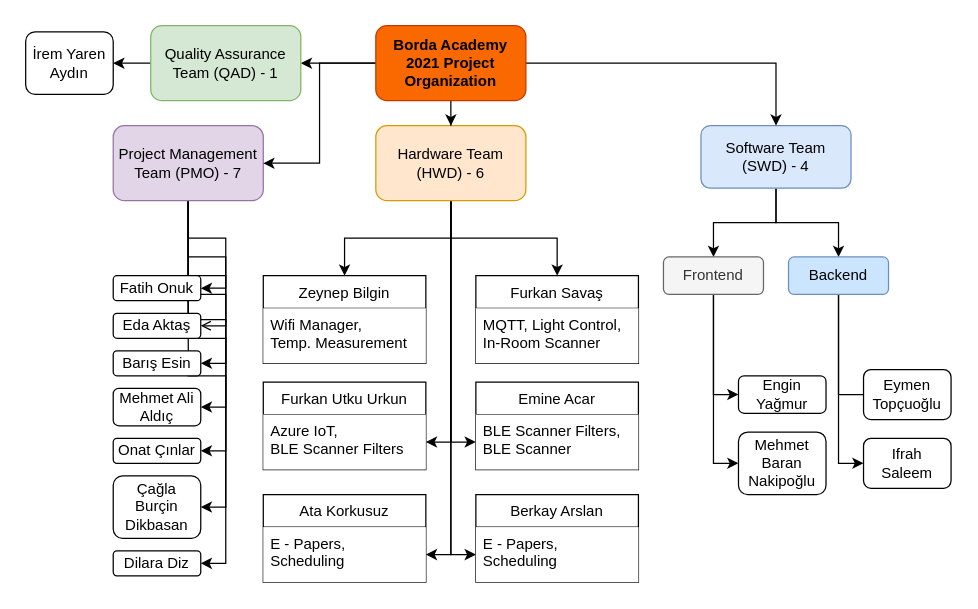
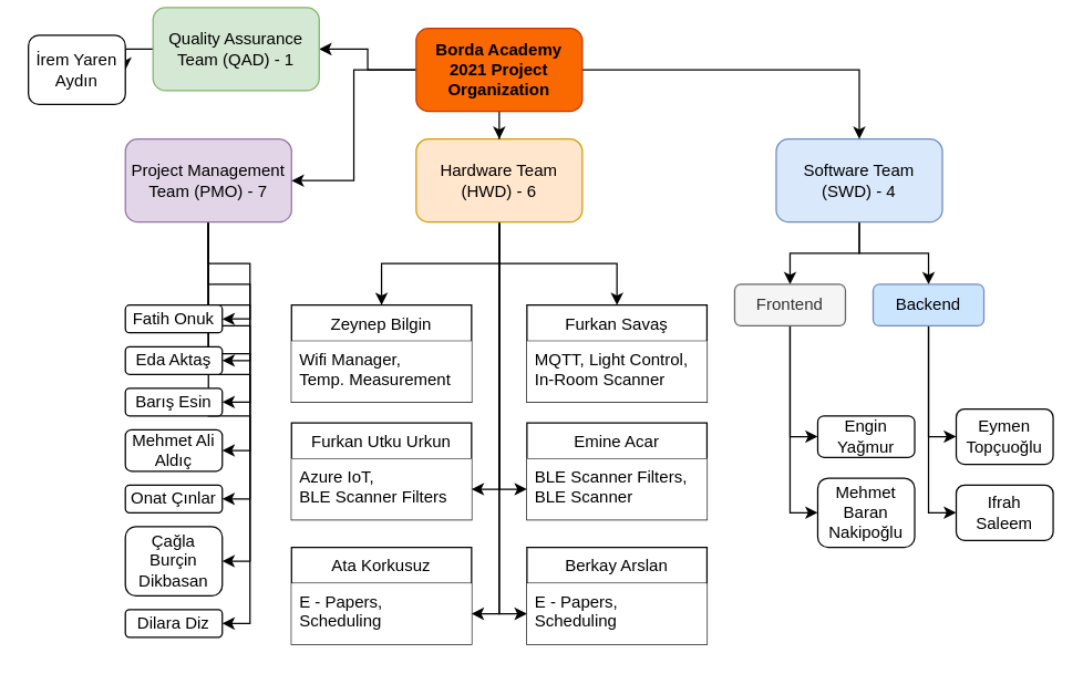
  <mxCell id="0" />
  <mxCell id="1" parent="0" />
  <mxCell id="2" style="edgeStyle=orthogonalEdgeStyle;rounded=0;orthogonalLoop=1;jettySize=auto;html=1;entryX=1;entryY=0.5;entryDx=0;entryDy=0;" edge="1" parent="1" source="9" target="45"><mxGeometry relative="1" as="geometry" /></mxCell>
- <mxCell id="3" style="edgeStyle=orthogonalEdgeStyle;rounded=0;orthogonalLoop=1;jettySize=auto;html=1;entryX=1;entryY=0.5;entryDx=0;entryDy=0;endArrow=open;" edge="1" parent="1" source="9" target="46"><mxGeometry relative="1" as="geometry" /></mxCell>
+ <mxCell id="3" style="edgeStyle=orthogonalEdgeStyle;rounded=0;orthogonalLoop=1;jettySize=auto;html=1;entryX=1;entryY=0.5;entryDx=0;entryDy=0;" edge="1" parent="1" source="9" target="46"><mxGeometry relative="1" as="geometry" /></mxCell>
  <mxCell id="4" style="edgeStyle=orthogonalEdgeStyle;rounded=0;orthogonalLoop=1;jettySize=auto;html=1;entryX=1;entryY=0.5;entryDx=0;entryDy=0;" edge="1" parent="1" source="9" target="47"><mxGeometry relative="1" as="geometry" /></mxCell>
  <mxCell id="5" style="edgeStyle=orthogonalEdgeStyle;rounded=0;orthogonalLoop=1;jettySize=auto;html=1;entryX=1;entryY=0.5;entryDx=0;entryDy=0;" edge="1" parent="1" source="9" target="48"><mxGeometry relative="1" as="geometry" /></mxCell>
  <mxCell id="6" style="edgeStyle=orthogonalEdgeStyle;rounded=0;orthogonalLoop=1;jettySize=auto;html=1;entryX=1;entryY=0.5;entryDx=0;entryDy=0;" edge="1" parent="1" source="9" target="49"><mxGeometry relative="1" as="geometry" /></mxCell>
  <mxCell id="7" style="edgeStyle=orthogonalEdgeStyle;rounded=0;orthogonalLoop=1;jettySize=auto;html=1;entryX=1;entryY=0.5;entryDx=0;entryDy=0;" edge="1" parent="1" source="9" target="50"><mxGeometry relative="1" as="geometry" /></mxCell>
  <mxCell id="8" style="edgeStyle=orthogonalEdgeStyle;rounded=0;orthogonalLoop=1;jettySize=auto;html=1;entryX=1;entryY=0.5;entryDx=0;entryDy=0;" edge="1" parent="1" source="9" target="51"><mxGeometry relative="1" as="geometry" /></mxCell>
  <mxCell id="9" value="Project Management Team (PMO) - 7" style="rounded=1;whiteSpace=wrap;html=1;fillColor=#e1d5e7;strokeColor=#9673a6;" vertex="1" parent="1"><mxGeometry x="90" y="100" width="120" height="60" as="geometry" /></mxCell>
  <mxCell id="10" style="edgeStyle=orthogonalEdgeStyle;rounded=0;orthogonalLoop=1;jettySize=auto;html=1;entryX=0.5;entryY=0;entryDx=0;entryDy=0;" edge="1" parent="1" source="16" target="43"><mxGeometry relative="1" as="geometry" /></mxCell>
  <mxCell id="11" style="edgeStyle=orthogonalEdgeStyle;rounded=0;orthogonalLoop=1;jettySize=auto;html=1;entryX=0.5;entryY=0;entryDx=0;entryDy=0;" edge="1" parent="1" source="16" target="33"><mxGeometry relative="1" as="geometry" /></mxCell>
  <mxCell id="12" style="edgeStyle=orthogonalEdgeStyle;rounded=0;orthogonalLoop=1;jettySize=auto;html=1;entryX=1;entryY=0.5;entryDx=0;entryDy=0;" edge="1" parent="1" source="16" target="42"><mxGeometry relative="1" as="geometry" /></mxCell>
  <mxCell id="13" style="edgeStyle=orthogonalEdgeStyle;rounded=0;orthogonalLoop=1;jettySize=auto;html=1;entryX=0;entryY=0.5;entryDx=0;entryDy=0;" edge="1" parent="1" source="16" target="36"><mxGeometry relative="1" as="geometry"><Array as="points"><mxPoint x="360" y="353" /></Array></mxGeometry></mxCell>
  <mxCell id="14" style="edgeStyle=orthogonalEdgeStyle;rounded=0;orthogonalLoop=1;jettySize=auto;html=1;entryX=1;entryY=0.5;entryDx=0;entryDy=0;" edge="1" parent="1" source="16" target="40"><mxGeometry relative="1" as="geometry" /></mxCell>
  <mxCell id="15" style="edgeStyle=orthogonalEdgeStyle;rounded=0;orthogonalLoop=1;jettySize=auto;html=1;entryX=0;entryY=0.5;entryDx=0;entryDy=0;" edge="1" parent="1" source="16" target="38"><mxGeometry relative="1" as="geometry"><Array as="points"><mxPoint x="360" y="443" /></Array></mxGeometry></mxCell>
  <mxCell id="16" value="Hardware Team (HWD) - 6" style="rounded=1;whiteSpace=wrap;html=1;fillColor=#ffe6cc;strokeColor=#d79b00;" vertex="1" parent="1"><mxGeometry x="300" y="100" width="120" height="60" as="geometry" /></mxCell>
  <mxCell id="17" style="edgeStyle=orthogonalEdgeStyle;rounded=0;orthogonalLoop=1;jettySize=auto;html=1;entryX=0.5;entryY=0;entryDx=0;entryDy=0;" edge="1" parent="1" source="19" target="27"><mxGeometry relative="1" as="geometry" /></mxCell>
  <mxCell id="18" style="edgeStyle=orthogonalEdgeStyle;rounded=0;orthogonalLoop=1;jettySize=auto;html=1;" edge="1" parent="1" source="19" target="32"><mxGeometry relative="1" as="geometry" /></mxCell>
- <mxCell id="19" value="Software Team (SWD) - 4" style="rounded=1;whiteSpace=wrap;html=1;fillColor=#dae8fc;strokeColor=#6c8ebf;" vertex="1" parent="1"><mxGeometry x="560" y="100" width="120" height="50" as="geometry" /></mxCell>
+ <mxCell id="19" value="Software Team (SWD) - 4" style="rounded=1;whiteSpace=wrap;html=1;fillColor=#dae8fc;strokeColor=#6c8ebf;" vertex="1" parent="1"><mxGeometry x="560" y="100" width="120" height="60" as="geometry" /></mxCell>
  <mxCell id="20" style="edgeStyle=orthogonalEdgeStyle;rounded=0;orthogonalLoop=1;jettySize=auto;html=1;entryX=0.5;entryY=0;entryDx=0;entryDy=0;" edge="1" parent="1" source="24" target="16"><mxGeometry relative="1" as="geometry" /></mxCell>
  <mxCell id="21" style="edgeStyle=orthogonalEdgeStyle;rounded=0;orthogonalLoop=1;jettySize=auto;html=1;entryX=1;entryY=0.5;entryDx=0;entryDy=0;" edge="1" parent="1" source="24" target="29"><mxGeometry relative="1" as="geometry" /></mxCell>
  <mxCell id="22" style="edgeStyle=orthogonalEdgeStyle;rounded=0;orthogonalLoop=1;jettySize=auto;html=1;" edge="1" parent="1" source="24" target="19"><mxGeometry relative="1" as="geometry" /></mxCell>
  <mxCell id="23" style="edgeStyle=orthogonalEdgeStyle;rounded=0;orthogonalLoop=1;jettySize=auto;html=1;entryX=1;entryY=0.5;entryDx=0;entryDy=0;" edge="1" parent="1" source="24" target="9"><mxGeometry relative="1" as="geometry" /></mxCell>
  <mxCell id="24" value="Borda Academy 2021 Project Organization" style="rounded=1;whiteSpace=wrap;html=1;fillColor=#fa6800;strokeColor=#C73500;fontColor=#000000;fontStyle=1" vertex="1" parent="1"><mxGeometry x="300" y="20" width="120" height="60" as="geometry" /></mxCell>
  <mxCell id="25" style="edgeStyle=orthogonalEdgeStyle;rounded=0;orthogonalLoop=1;jettySize=auto;html=1;entryX=0;entryY=0.5;entryDx=0;entryDy=0;" edge="1" parent="1" source="27" target="56"><mxGeometry relative="1" as="geometry" /></mxCell>
  <mxCell id="26" style="edgeStyle=orthogonalEdgeStyle;rounded=0;orthogonalLoop=1;jettySize=auto;html=1;entryX=0;entryY=0.5;entryDx=0;entryDy=0;" edge="1" parent="1" source="27" target="52"><mxGeometry relative="1" as="geometry" /></mxCell>
  <mxCell id="27" value="Frontend" style="rounded=1;whiteSpace=wrap;html=1;fillColor=#f5f5f5;strokeColor=#666666;fontColor=#333333;" vertex="1" parent="1"><mxGeometry x="530" y="205" width="80" height="30" as="geometry" /></mxCell>
  <mxCell id="28" style="edgeStyle=orthogonalEdgeStyle;rounded=0;orthogonalLoop=1;jettySize=auto;html=1;entryX=1;entryY=0.5;entryDx=0;entryDy=0;" edge="1" parent="1" source="29" target="54"><mxGeometry relative="1" as="geometry" /></mxCell>
- <mxCell id="29" value="Quality Assurance Team (QAD) - 1" style="rounded=1;whiteSpace=wrap;html=1;fillColor=#d5e8d4;strokeColor=#82b366;" vertex="1" parent="1"><mxGeometry x="120" y="20" width="120" height="60" as="geometry" /></mxCell>
- <mxCell id="30" style="edgeStyle=orthogonalEdgeStyle;rounded=0;orthogonalLoop=1;jettySize=auto;html=1;entryX=0;entryY=0.5;entryDx=0;entryDy=0;endArrow=none;" edge="1" parent="1" source="32" target="55"><mxGeometry relative="1" as="geometry" /></mxCell>
+ <mxCell id="29" value="Quality Assurance Team (QAD) - 1" style="rounded=1;whiteSpace=wrap;html=1;fillColor=#d5e8d4;strokeColor=#82b366;" vertex="1" parent="1"><mxGeometry x="110" y="5" width="120" height="60" as="geometry" /></mxCell>
+ <mxCell id="30" style="edgeStyle=orthogonalEdgeStyle;rounded=0;orthogonalLoop=1;jettySize=auto;html=1;entryX=0;entryY=0.5;entryDx=0;entryDy=0;" edge="1" parent="1" source="32" target="55"><mxGeometry relative="1" as="geometry" /></mxCell>
  <mxCell id="31" style="edgeStyle=orthogonalEdgeStyle;rounded=0;orthogonalLoop=1;jettySize=auto;html=1;entryX=0;entryY=0.5;entryDx=0;entryDy=0;" edge="1" parent="1" source="32" target="53"><mxGeometry relative="1" as="geometry" /></mxCell>
  <mxCell id="32" value="Backend" style="rounded=1;whiteSpace=wrap;html=1;fillColor=#CCE5FF;strokeColor=#6c8ebf;" vertex="1" parent="1"><mxGeometry x="630" y="205" width="80" height="30" as="geometry" /></mxCell>
  <mxCell id="33" value="Furkan Savaş" style="swimlane;fontStyle=0;childLayout=stackLayout;horizontal=1;startSize=26;fillColor=default;horizontalStack=0;resizeParent=1;resizeParentMax=0;resizeLast=0;collapsible=1;marginBottom=0;shadow=0;rounded=0;" vertex="1" parent="1"><mxGeometry x="380" y="220" width="130" height="70" as="geometry"><mxRectangle x="200" y="430" width="50" height="26" as="alternateBounds" /></mxGeometry></mxCell>
  <mxCell id="34" value="MQTT, Light Control, &#10;In-Room Scanner" style="text;strokeColor=none;fillColor=default;align=left;verticalAlign=top;spacingLeft=4;spacingRight=4;overflow=hidden;rotatable=0;points=[[0,0.5],[1,0.5]];portConstraint=eastwest;" vertex="1" parent="33"><mxGeometry y="26" width="130" height="44" as="geometry" /></mxCell>
  <mxCell id="35" value="Emine Acar" style="swimlane;fontStyle=0;childLayout=stackLayout;horizontal=1;startSize=26;fillColor=default;horizontalStack=0;resizeParent=1;resizeParentMax=0;resizeLast=0;collapsible=1;marginBottom=0;" vertex="1" parent="1"><mxGeometry x="380" y="305" width="130" height="70" as="geometry"><mxRectangle x="200" y="430" width="50" height="26" as="alternateBounds" /></mxGeometry></mxCell>
  <mxCell id="36" value="BLE Scanner Filters,&#10;BLE Scanner" style="text;strokeColor=none;fillColor=default;align=left;verticalAlign=top;spacingLeft=4;spacingRight=4;overflow=hidden;rotatable=0;points=[[0,0.5],[1,0.5]];portConstraint=eastwest;" vertex="1" parent="35"><mxGeometry y="26" width="130" height="44" as="geometry" /></mxCell>
  <mxCell id="37" value="Berkay Arslan" style="swimlane;fontStyle=0;childLayout=stackLayout;horizontal=1;startSize=26;fillColor=default;horizontalStack=0;resizeParent=1;resizeParentMax=0;resizeLast=0;collapsible=1;marginBottom=0;" vertex="1" parent="1"><mxGeometry x="380" y="395" width="130" height="70" as="geometry"><mxRectangle x="200" y="430" width="50" height="26" as="alternateBounds" /></mxGeometry></mxCell>
  <mxCell id="38" value="E - Papers,&#10;Scheduling" style="text;strokeColor=none;fillColor=default;align=left;verticalAlign=top;spacingLeft=4;spacingRight=4;overflow=hidden;rotatable=0;points=[[0,0.5],[1,0.5]];portConstraint=eastwest;" vertex="1" parent="37"><mxGeometry y="26" width="130" height="44" as="geometry" /></mxCell>
  <mxCell id="39" value="Ata Korkusuz" style="swimlane;fontStyle=0;childLayout=stackLayout;horizontal=1;startSize=26;fillColor=default;horizontalStack=0;resizeParent=1;resizeParentMax=0;resizeLast=0;collapsible=1;marginBottom=0;" vertex="1" parent="1"><mxGeometry x="210" y="395" width="130" height="70" as="geometry"><mxRectangle x="200" y="430" width="50" height="26" as="alternateBounds" /></mxGeometry></mxCell>
  <mxCell id="40" value="E - Papers,&#10;Scheduling" style="text;strokeColor=none;fillColor=default;align=left;verticalAlign=top;spacingLeft=4;spacingRight=4;overflow=hidden;rotatable=0;points=[[0,0.5],[1,0.5]];portConstraint=eastwest;" vertex="1" parent="39"><mxGeometry y="26" width="130" height="44" as="geometry" /></mxCell>
  <mxCell id="41" value="Furkan Utku Urkun" style="swimlane;fontStyle=0;childLayout=stackLayout;horizontal=1;startSize=26;fillColor=default;horizontalStack=0;resizeParent=1;resizeParentMax=0;resizeLast=0;collapsible=1;marginBottom=0;" vertex="1" parent="1"><mxGeometry x="210" y="305" width="130" height="70" as="geometry"><mxRectangle x="200" y="430" width="50" height="26" as="alternateBounds" /></mxGeometry></mxCell>
  <mxCell id="42" value="Azure IoT, &#10;BLE Scanner Filters" style="text;strokeColor=none;fillColor=default;align=left;verticalAlign=top;spacingLeft=4;spacingRight=4;overflow=hidden;rotatable=0;points=[[0,0.5],[1,0.5]];portConstraint=eastwest;" vertex="1" parent="41"><mxGeometry y="26" width="130" height="44" as="geometry" /></mxCell>
  <mxCell id="43" value="Zeynep Bilgin" style="swimlane;fontStyle=0;childLayout=stackLayout;horizontal=1;startSize=26;fillColor=default;horizontalStack=0;resizeParent=1;resizeParentMax=0;resizeLast=0;collapsible=1;marginBottom=0;" vertex="1" parent="1"><mxGeometry x="210" y="220" width="130" height="70" as="geometry"><mxRectangle x="200" y="430" width="50" height="26" as="alternateBounds" /></mxGeometry></mxCell>
  <mxCell id="44" value="Wifi Manager, &#10;Temp. Measurement" style="text;strokeColor=none;fillColor=default;align=left;verticalAlign=top;spacingLeft=4;spacingRight=4;overflow=hidden;rotatable=0;points=[[0,0.5],[1,0.5]];portConstraint=eastwest;" vertex="1" parent="43"><mxGeometry y="26" width="130" height="44" as="geometry" /></mxCell>
  <mxCell id="45" value="Fatih Onuk" style="rounded=1;whiteSpace=wrap;html=1;" vertex="1" parent="1"><mxGeometry x="90" y="220" width="70" height="20" as="geometry" /></mxCell>
  <mxCell id="46" value="Eda Aktaş" style="rounded=1;whiteSpace=wrap;html=1;" vertex="1" parent="1"><mxGeometry x="90" y="250" width="70" height="20" as="geometry" /></mxCell>
  <mxCell id="47" value="Barış Esin" style="rounded=1;whiteSpace=wrap;html=1;" vertex="1" parent="1"><mxGeometry x="90" y="280" width="70" height="20" as="geometry" /></mxCell>
  <mxCell id="48" value="Mehmet Ali Aldıç" style="rounded=1;whiteSpace=wrap;html=1;" vertex="1" parent="1"><mxGeometry x="90" y="310" width="70" height="30" as="geometry" /></mxCell>
  <mxCell id="49" value="Onat Çınlar" style="rounded=1;whiteSpace=wrap;html=1;" vertex="1" parent="1"><mxGeometry x="90" y="350" width="70" height="20" as="geometry" /></mxCell>
  <mxCell id="50" value="Çağla Burçin Dikbasan" style="rounded=1;whiteSpace=wrap;html=1;" vertex="1" parent="1"><mxGeometry x="90" y="380" width="70" height="50" as="geometry" /></mxCell>
  <mxCell id="51" value="Dilara Diz" style="rounded=1;whiteSpace=wrap;html=1;" vertex="1" parent="1"><mxGeometry x="90" y="440" width="70" height="20" as="geometry" /></mxCell>
  <mxCell id="52" value="Mehmet Baran Nakipoğlu" style="rounded=1;whiteSpace=wrap;html=1;" vertex="1" parent="1"><mxGeometry x="590" y="345" width="70" height="50" as="geometry" /></mxCell>
  <mxCell id="53" value="Ifrah Saleem" style="rounded=1;whiteSpace=wrap;html=1;" vertex="1" parent="1"><mxGeometry x="690" y="350" width="70" height="40" as="geometry" /></mxCell>
  <mxCell id="54" value="İrem Yaren Aydın" style="rounded=1;whiteSpace=wrap;html=1;" vertex="1" parent="1"><mxGeometry x="20" y="25" width="70" height="50" as="geometry" /></mxCell>
  <mxCell id="55" value="Eymen Topçuoğlu" style="rounded=1;whiteSpace=wrap;html=1;" vertex="1" parent="1"><mxGeometry x="690" y="295" width="70" height="40" as="geometry" /></mxCell>
  <mxCell id="56" value="Engin Yağmur" style="rounded=1;whiteSpace=wrap;html=1;" vertex="1" parent="1"><mxGeometry x="590" y="300" width="70" height="30" as="geometry" /></mxCell>
